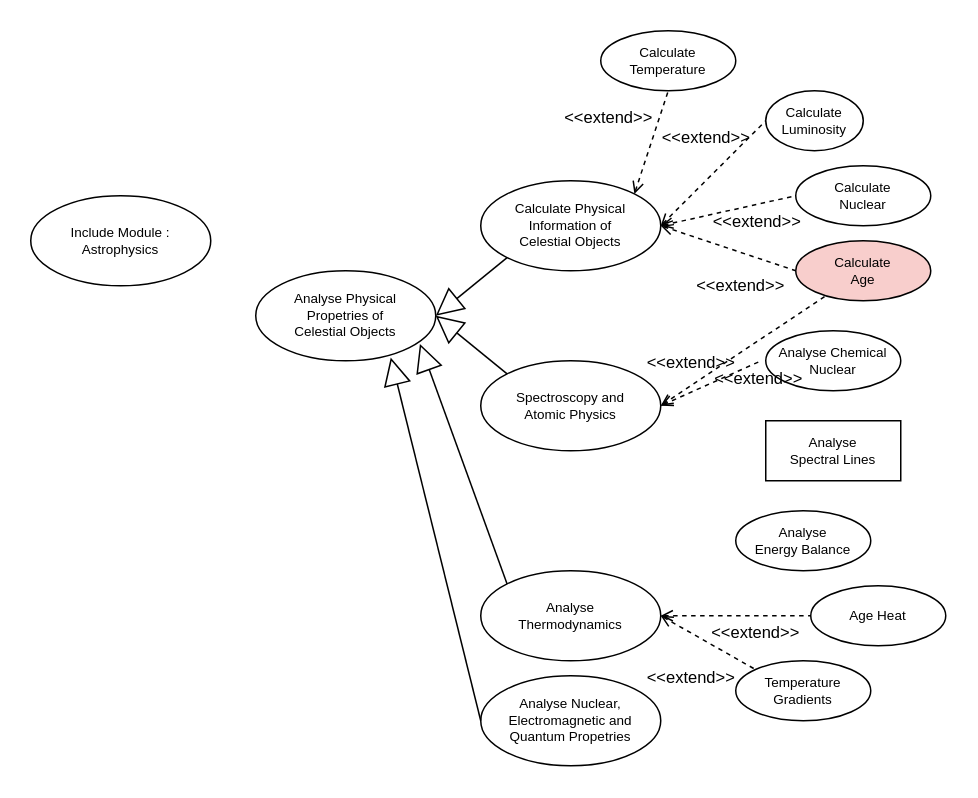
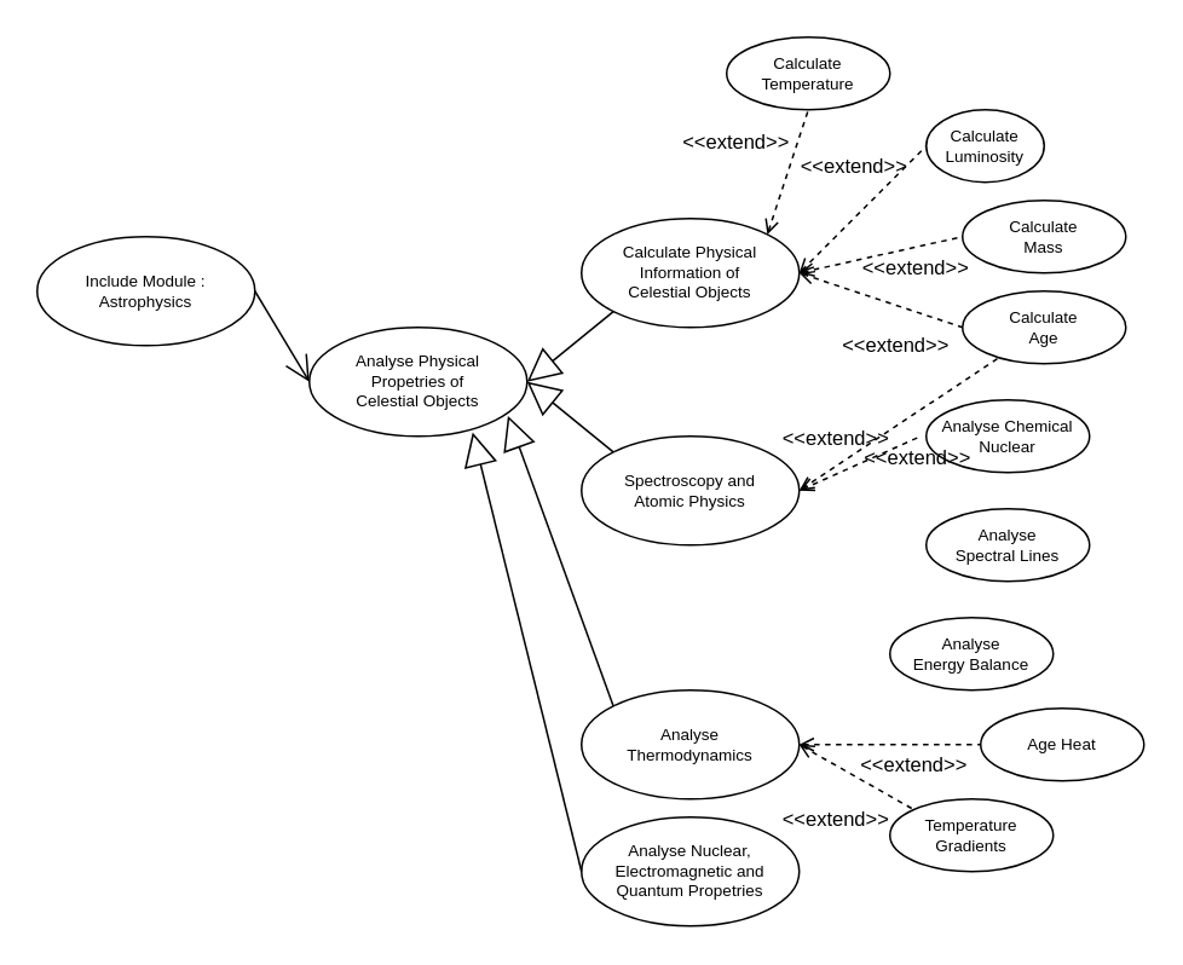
  <mxCell id="0" />
  <mxCell id="1" parent="0" />
  <mxCell id="2" value="Include Module :&lt;div&gt;Astrophysics&lt;/div&gt;" style="ellipse;whiteSpace=wrap;html=1;fontSize=9;" parent="1" vertex="1"><mxGeometry x="20" y="130" width="120" height="60" as="geometry" /></mxCell>
+ <mxCell id="3" value="" style="endArrow=open;endFill=1;endSize=12;html=1;rounded=0;exitX=1;exitY=0.5;exitDx=0;exitDy=0;entryX=0;entryY=0.5;entryDx=0;entryDy=0;" parent="1" source="2" target="4" edge="1"><mxGeometry width="160" relative="1" as="geometry"><mxPoint x="100" y="180" as="sourcePoint" /><mxPoint x="187.574" y="231.213" as="targetPoint" /></mxGeometry></mxCell>
  <mxCell id="4" value="Analyse Physical&lt;div&gt;Propetries of&lt;/div&gt;&lt;div&gt;Celestial Objects&lt;/div&gt;" style="ellipse;whiteSpace=wrap;html=1;fontSize=9;" parent="1" vertex="1"><mxGeometry x="170" y="180" width="120" height="60" as="geometry" /></mxCell>
  <mxCell id="5" value="" style="endArrow=none;endSize=16;endFill=0;html=1;rounded=0;exitX=1;exitY=0.5;exitDx=0;exitDy=0;entryX=0;entryY=1;entryDx=0;entryDy=0;startArrow=block;startFill=0;startSize=16;" parent="1" source="4" target="6" edge="1"><mxGeometry width="160" relative="1" as="geometry"><mxPoint x="330" y="200" as="sourcePoint" /><mxPoint x="333.333" y="164.21" as="targetPoint" /></mxGeometry></mxCell>
  <mxCell id="6" value="Calculate Physical&lt;div&gt;Information of&lt;/div&gt;&lt;div&gt;Celestial Objects&lt;/div&gt;" style="ellipse;whiteSpace=wrap;html=1;fontSize=9;" parent="1" vertex="1"><mxGeometry x="320" y="120" width="120" height="60" as="geometry" /></mxCell>
  <mxCell id="7" value="Calculate&lt;div&gt;Temperature&lt;/div&gt;" style="ellipse;whiteSpace=wrap;html=1;fontSize=9;" parent="1" vertex="1"><mxGeometry x="400" y="20" width="90" height="40" as="geometry" /></mxCell>
  <mxCell id="8" value="Calculate&lt;div&gt;Luminosity&lt;/div&gt;" style="ellipse;whiteSpace=wrap;html=1;fontSize=9;" parent="1" vertex="1"><mxGeometry x="510" y="60" width="65" height="40" as="geometry" /></mxCell>
- <mxCell id="9" value="Calculate&lt;div&gt;Nuclear&lt;/div&gt;" style="ellipse;whiteSpace=wrap;html=1;fontSize=9;" parent="1" vertex="1"><mxGeometry x="530" y="110" width="90" height="40" as="geometry" /></mxCell>
- <mxCell id="10" value="Calculate&lt;div&gt;Age&lt;/div&gt;" style="ellipse;whiteSpace=wrap;html=1;fontSize=9;fillColor=#f8cecc;" parent="1" vertex="1"><mxGeometry x="530" y="160" width="90" height="40" as="geometry" /></mxCell>
+ <mxCell id="9" value="Calculate&lt;div&gt;Mass&lt;/div&gt;" style="ellipse;whiteSpace=wrap;html=1;fontSize=9;" parent="1" vertex="1"><mxGeometry x="530" y="110" width="90" height="40" as="geometry" /></mxCell>
+ <mxCell id="10" value="Calculate&lt;div&gt;Age&lt;/div&gt;" style="ellipse;whiteSpace=wrap;html=1;fontSize=9;" parent="1" vertex="1"><mxGeometry x="530" y="160" width="90" height="40" as="geometry" /></mxCell>
  <mxCell id="11" value="Analyse Chemical&lt;div&gt;Nuclear&lt;/div&gt;" style="ellipse;whiteSpace=wrap;html=1;fontSize=9;" parent="1" vertex="1"><mxGeometry x="510" y="220" width="90" height="40" as="geometry" /></mxCell>
  <mxCell id="12" value="&amp;lt;&amp;lt;extend&amp;gt;&amp;gt;" style="html=1;verticalAlign=bottom;labelBackgroundColor=none;endArrow=none;endFill=0;dashed=1;rounded=0;exitX=1;exitY=0;exitDx=0;exitDy=0;entryX=0.5;entryY=1;entryDx=0;entryDy=0;startArrow=open;startFill=0;" parent="1" source="6" target="7" edge="1"><mxGeometry x="-0.073" y="30" width="160" relative="1" as="geometry"><mxPoint x="430" y="120" as="sourcePoint" /><mxPoint x="510" y="120" as="targetPoint" /><mxPoint as="offset" /></mxGeometry></mxCell>
  <mxCell id="13" value="&amp;lt;&amp;lt;extend&amp;gt;&amp;gt;" style="html=1;verticalAlign=bottom;labelBackgroundColor=none;endArrow=none;endFill=0;dashed=1;rounded=0;exitX=1;exitY=0.5;exitDx=0;exitDy=0;entryX=-0.038;entryY=0.505;entryDx=0;entryDy=0;entryPerimeter=0;startArrow=open;startFill=0;" parent="1" source="17" target="11" edge="1"><mxGeometry x="-0.276" y="10" width="160" relative="1" as="geometry"><mxPoint x="432" y="89" as="sourcePoint" /><mxPoint x="493" y="34" as="targetPoint" /><mxPoint as="offset" /></mxGeometry></mxCell>
  <mxCell id="14" value="&amp;lt;&amp;lt;extend&amp;gt;&amp;gt;" style="html=1;verticalAlign=bottom;labelBackgroundColor=none;endArrow=none;endFill=0;dashed=1;rounded=0;exitX=1;exitY=0.5;exitDx=0;exitDy=0;entryX=0;entryY=0.5;entryDx=0;entryDy=0;startArrow=open;startFill=0;" parent="1" source="6" target="10" edge="1"><mxGeometry x="0.393" y="-30" width="160" relative="1" as="geometry"><mxPoint x="432" y="181" as="sourcePoint" /><mxPoint x="477" y="250" as="targetPoint" /><mxPoint as="offset" /></mxGeometry></mxCell>
  <mxCell id="15" value="&amp;lt;&amp;lt;extend&amp;gt;&amp;gt;" style="html=1;verticalAlign=bottom;labelBackgroundColor=none;endArrow=none;endFill=0;dashed=1;rounded=0;exitX=1;exitY=0.5;exitDx=0;exitDy=0;entryX=0;entryY=0.5;entryDx=0;entryDy=0;startArrow=open;startFill=0;" parent="1" source="6" target="8" edge="1"><mxGeometry x="0.143" y="14" width="160" relative="1" as="geometry"><mxPoint x="450" y="160" as="sourcePoint" /><mxPoint x="530" y="210" as="targetPoint" /><mxPoint as="offset" /></mxGeometry></mxCell>
  <mxCell id="16" value="&amp;lt;&amp;lt;extend&amp;gt;&amp;gt;" style="html=1;verticalAlign=bottom;labelBackgroundColor=none;endArrow=none;endFill=0;dashed=1;rounded=0;exitX=1;exitY=0.5;exitDx=0;exitDy=0;entryX=0;entryY=0.5;entryDx=0;entryDy=0;startArrow=open;startFill=0;" parent="1" source="6" target="9" edge="1"><mxGeometry x="0.333" y="-20" width="160" relative="1" as="geometry"><mxPoint x="460" y="170" as="sourcePoint" /><mxPoint x="540" y="220" as="targetPoint" /><mxPoint as="offset" /></mxGeometry></mxCell>
  <mxCell id="17" value="Spectroscopy and&lt;div&gt;Atomic Physics&lt;/div&gt;" style="ellipse;whiteSpace=wrap;html=1;fontSize=9;" parent="1" vertex="1"><mxGeometry x="320" y="240" width="120" height="60" as="geometry" /></mxCell>
- <mxCell id="18" value="Analyse&lt;div&gt;Spectral Lines&lt;/div&gt;" style="whiteSpace=wrap;html=1;fontSize=9;rounded=0;" parent="1" vertex="1"><mxGeometry x="510" y="280" width="90" height="40" as="geometry" /></mxCell>
+ <mxCell id="18" value="Analyse&lt;div&gt;Spectral Lines&lt;/div&gt;" style="ellipse;whiteSpace=wrap;html=1;fontSize=9;" parent="1" vertex="1"><mxGeometry x="510" y="280" width="90" height="40" as="geometry" /></mxCell>
  <mxCell id="19" value="&amp;lt;&amp;lt;extend&amp;gt;&amp;gt;" style="html=1;verticalAlign=bottom;labelBackgroundColor=none;endArrow=none;endFill=0;dashed=1;rounded=0;exitX=1;exitY=0.5;exitDx=0;exitDy=0;startArrow=open;startFill=0;" parent="1" source="17" target="10" edge="1"><mxGeometry x="-0.103" y="-29" width="160" relative="1" as="geometry"><mxPoint x="450" y="280" as="sourcePoint" /><mxPoint x="517" y="250" as="targetPoint" /><mxPoint as="offset" /></mxGeometry></mxCell>
  <mxCell id="20" value="" style="endArrow=none;endSize=16;endFill=0;html=1;rounded=0;exitX=1;exitY=0.5;exitDx=0;exitDy=0;entryX=0;entryY=0;entryDx=0;entryDy=0;startArrow=block;startFill=0;startSize=16;" parent="1" source="4" target="17" edge="1"><mxGeometry width="160" relative="1" as="geometry"><mxPoint x="282" y="199" as="sourcePoint" /><mxPoint x="339" y="174" as="targetPoint" /></mxGeometry></mxCell>
  <mxCell id="21" value="Analyse&lt;div&gt;Thermodynamics&lt;/div&gt;" style="ellipse;whiteSpace=wrap;html=1;fontSize=9;" parent="1" vertex="1"><mxGeometry x="320" y="380" width="120" height="60" as="geometry" /></mxCell>
  <mxCell id="22" value="Age Heat" style="ellipse;whiteSpace=wrap;html=1;fontSize=9;" parent="1" vertex="1"><mxGeometry x="540" y="390" width="90" height="40" as="geometry" /></mxCell>
  <mxCell id="23" value="&amp;lt;&amp;lt;extend&amp;gt;&amp;gt;" style="html=1;verticalAlign=bottom;labelBackgroundColor=none;endArrow=none;endFill=0;dashed=1;rounded=0;exitX=1;exitY=0.5;exitDx=0;exitDy=0;entryX=0;entryY=0.5;entryDx=0;entryDy=0;startArrow=open;startFill=0;" parent="1" source="21" target="22" edge="1"><mxGeometry x="0.25" y="-20" width="160" relative="1" as="geometry"><mxPoint x="440" y="410" as="sourcePoint" /><mxPoint x="516" y="430" as="targetPoint" /><mxPoint as="offset" /></mxGeometry></mxCell>
  <mxCell id="24" value="Analyse&lt;div&gt;Energy Balance&lt;/div&gt;" style="ellipse;whiteSpace=wrap;html=1;fontSize=9;" parent="1" vertex="1"><mxGeometry x="490" y="340" width="90" height="40" as="geometry" /></mxCell>
  <mxCell id="25" value="Temperature&lt;div&gt;Gradients&lt;/div&gt;" style="ellipse;whiteSpace=wrap;html=1;fontSize=9;" parent="1" vertex="1"><mxGeometry x="490" y="440" width="90" height="40" as="geometry" /></mxCell>
  <mxCell id="26" value="&amp;lt;&amp;lt;extend&amp;gt;&amp;gt;" style="html=1;verticalAlign=bottom;labelBackgroundColor=none;endArrow=none;endFill=0;dashed=1;rounded=0;entryX=0;entryY=0;entryDx=0;entryDy=0;startArrow=open;startFill=0;" parent="1" target="25" edge="1"><mxGeometry x="0.157" y="-34" width="160" relative="1" as="geometry"><mxPoint x="440" y="410" as="sourcePoint" /><mxPoint x="513" y="384" as="targetPoint" /><mxPoint as="offset" /></mxGeometry></mxCell>
  <mxCell id="27" value="" style="endArrow=none;endSize=16;endFill=0;html=1;rounded=0;exitX=0.912;exitY=0.813;exitDx=0;exitDy=0;entryX=0;entryY=0;entryDx=0;entryDy=0;startArrow=block;startFill=0;startSize=16;exitPerimeter=0;" parent="1" source="4" target="21" edge="1"><mxGeometry width="160" relative="1" as="geometry"><mxPoint x="300" y="220" as="sourcePoint" /><mxPoint x="348" y="259" as="targetPoint" /></mxGeometry></mxCell>
  <mxCell id="28" value="Analyse Nuclear,&lt;div&gt;Electromagnetic and&lt;/div&gt;&lt;div&gt;Quantum Propetries&lt;/div&gt;" style="ellipse;whiteSpace=wrap;html=1;fontSize=9;" parent="1" vertex="1"><mxGeometry x="320" y="450" width="120" height="60" as="geometry" /></mxCell>
  <mxCell id="29" value="" style="endArrow=none;endSize=16;endFill=0;html=1;rounded=0;exitX=0.75;exitY=0.965;exitDx=0;exitDy=0;entryX=0;entryY=0.5;entryDx=0;entryDy=0;startArrow=block;startFill=0;startSize=16;exitPerimeter=0;" parent="1" source="4" target="28" edge="1"><mxGeometry width="160" relative="1" as="geometry"><mxPoint x="280" y="240" as="sourcePoint" /><mxPoint x="327" y="419" as="targetPoint" /></mxGeometry></mxCell>
